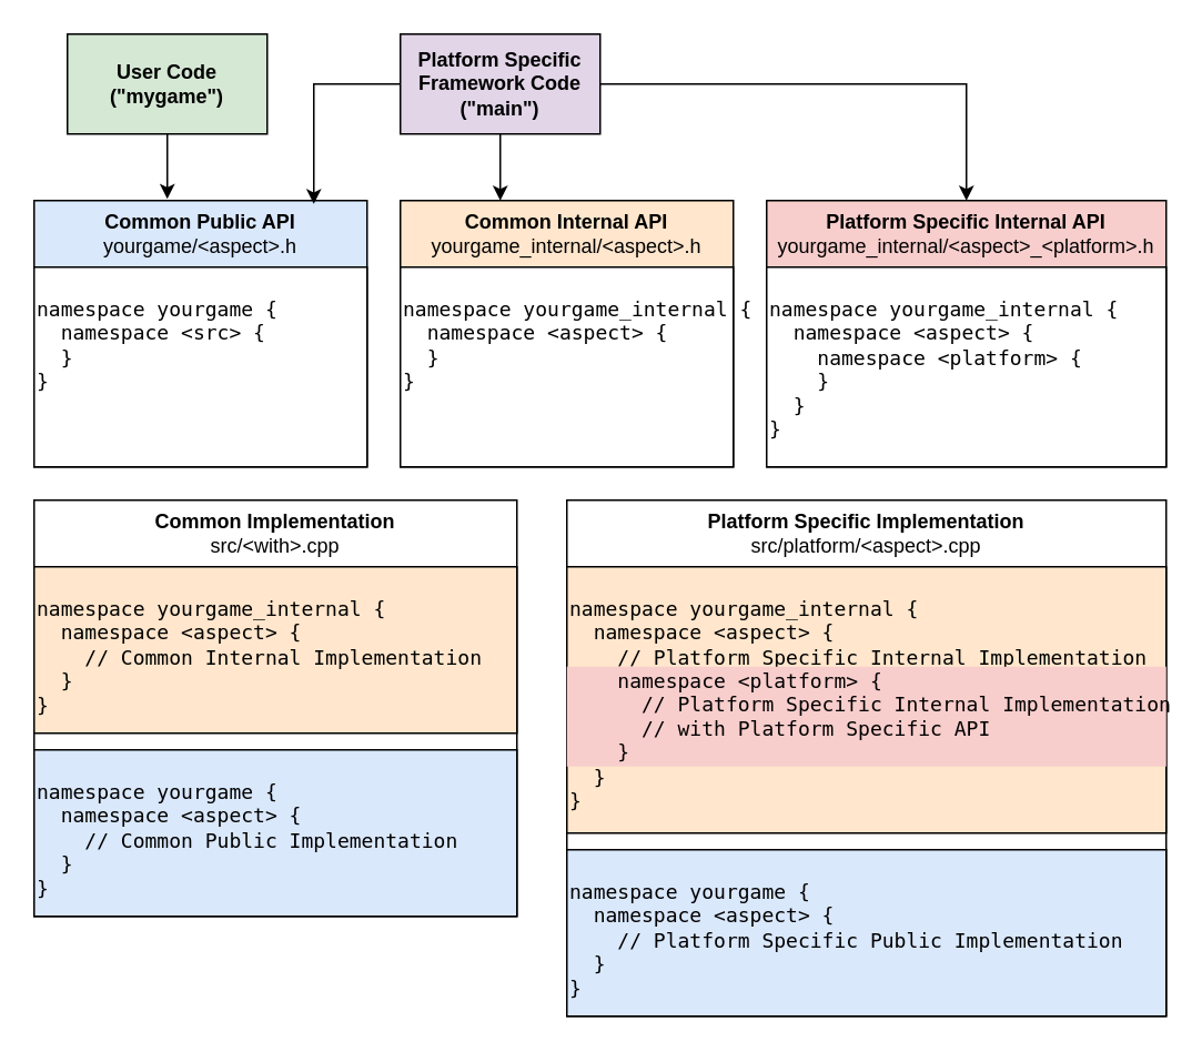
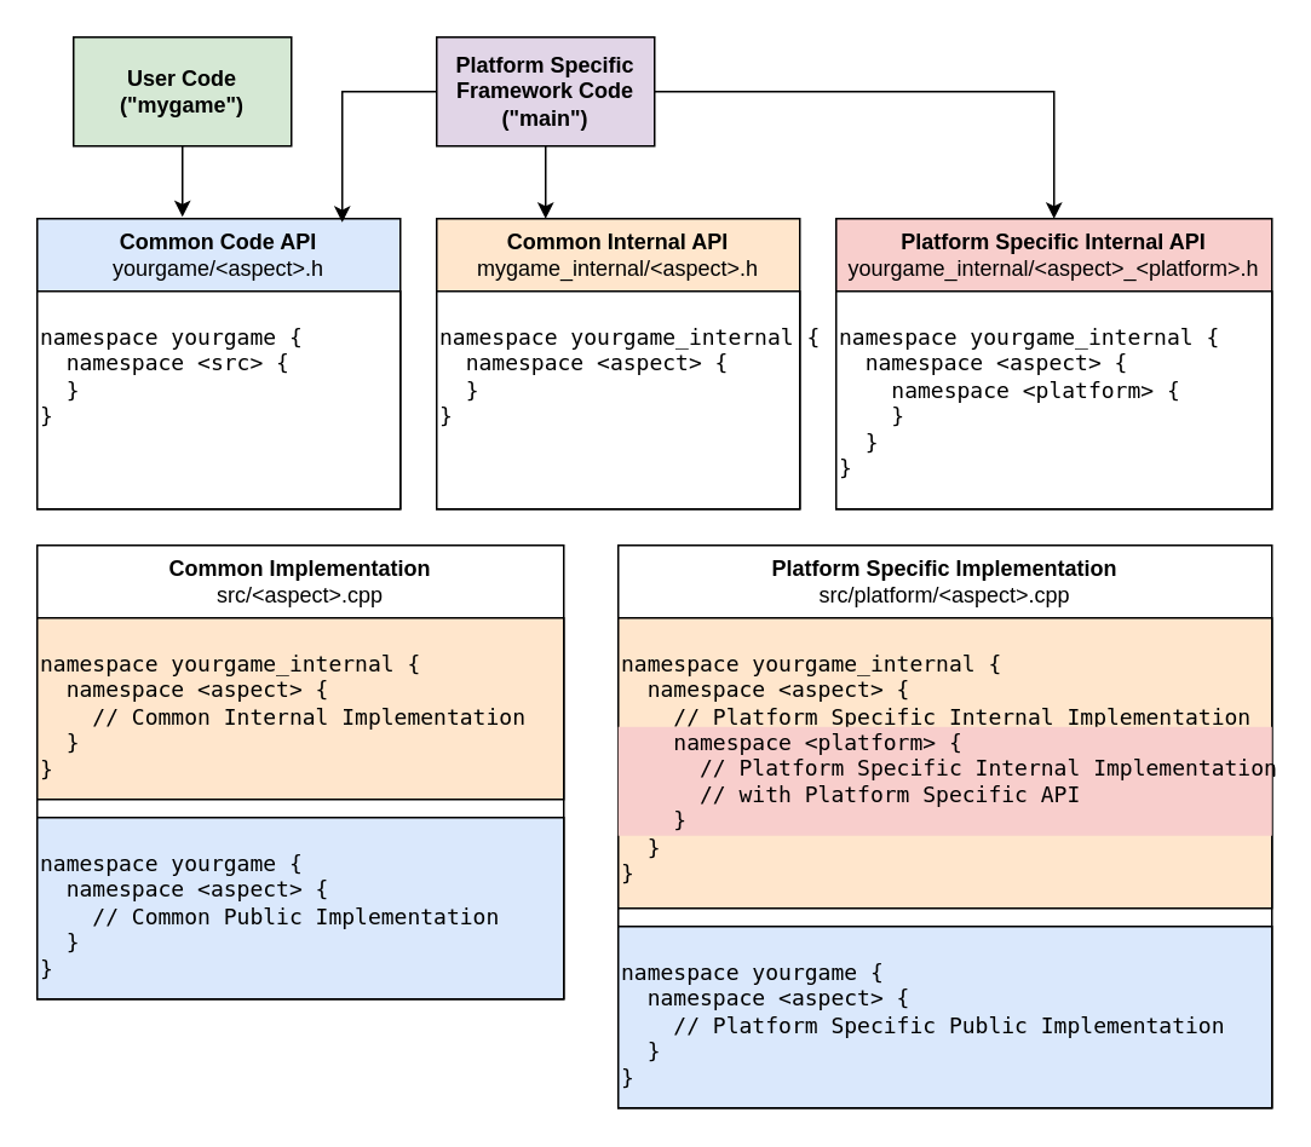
  <mxCell id="0" />
  <mxCell id="1" parent="0" />
- <mxCell id="2" value="&lt;div&gt;&lt;b style=&quot;background-color: initial;&quot;&gt;Common Public API&lt;/b&gt;&lt;br&gt;&lt;/div&gt;&lt;span style=&quot;font-weight: normal;&quot;&gt;yourgame/&amp;lt;aspect&amp;gt;.h&lt;/span&gt;" style="swimlane;whiteSpace=wrap;html=1;startSize=40;fillColor=#dae8fc;strokeColor=default;" parent="1" vertex="1"><mxGeometry x="20" y="120" width="200" height="160" as="geometry"><mxRectangle x="40" y="40" width="140" height="30" as="alternateBounds" /></mxGeometry></mxCell>
+ <mxCell id="2" value="&lt;div&gt;&lt;b style=&quot;background-color: initial;&quot;&gt;Common Code API&lt;/b&gt;&lt;br&gt;&lt;/div&gt;&lt;span style=&quot;font-weight: normal;&quot;&gt;yourgame/&amp;lt;aspect&amp;gt;.h&lt;/span&gt;" style="swimlane;whiteSpace=wrap;html=1;startSize=40;fillColor=#dae8fc;strokeColor=default;" parent="1" vertex="1"><mxGeometry x="20" y="120" width="200" height="160" as="geometry"><mxRectangle x="40" y="40" width="140" height="30" as="alternateBounds" /></mxGeometry></mxCell>
  <mxCell id="3" style="edgeStyle=orthogonalEdgeStyle;rounded=0;orthogonalLoop=1;jettySize=auto;html=1;exitX=0.5;exitY=1;exitDx=0;exitDy=0;" parent="2" edge="1"><mxGeometry relative="1" as="geometry"><mxPoint x="100" y="200" as="sourcePoint" /><mxPoint x="100" y="200" as="targetPoint" /></mxGeometry></mxCell>
  <mxCell id="4" value="&lt;pre style=&quot;&quot;&gt;namespace yourgame {&lt;br&gt;&amp;nbsp; namespace &amp;lt;src&amp;gt; {&lt;br&gt;  }&lt;br&gt;}&lt;/pre&gt;" style="rounded=0;whiteSpace=wrap;html=1;verticalAlign=top;align=left;" parent="2" vertex="1"><mxGeometry y="40" width="200" height="120" as="geometry" /></mxCell>
- <mxCell id="5" value="&lt;div&gt;&lt;b style=&quot;background-color: initial;&quot;&gt;Common Internal API&lt;/b&gt;&lt;br&gt;&lt;/div&gt;&lt;span style=&quot;font-weight: normal;&quot;&gt;yourgame_internal/&amp;lt;aspect&amp;gt;.h&lt;/span&gt;" style="swimlane;whiteSpace=wrap;html=1;startSize=40;fillColor=#ffe6cc;strokeColor=default;" parent="1" vertex="1"><mxGeometry x="240" y="120" width="200" height="160" as="geometry"><mxRectangle x="40" y="40" width="140" height="30" as="alternateBounds" /></mxGeometry></mxCell>
+ <mxCell id="5" value="&lt;div&gt;&lt;b style=&quot;background-color: initial;&quot;&gt;Common Internal API&lt;/b&gt;&lt;br&gt;&lt;/div&gt;&lt;span style=&quot;font-weight: normal;&quot;&gt;mygame_internal/&amp;lt;aspect&amp;gt;.h&lt;/span&gt;" style="swimlane;whiteSpace=wrap;html=1;startSize=40;fillColor=#ffe6cc;strokeColor=default;" parent="1" vertex="1"><mxGeometry x="240" y="120" width="200" height="160" as="geometry"><mxRectangle x="40" y="40" width="140" height="30" as="alternateBounds" /></mxGeometry></mxCell>
  <mxCell id="6" style="edgeStyle=orthogonalEdgeStyle;rounded=0;orthogonalLoop=1;jettySize=auto;html=1;exitX=0.5;exitY=1;exitDx=0;exitDy=0;" parent="5" edge="1"><mxGeometry relative="1" as="geometry"><mxPoint x="100" y="200" as="sourcePoint" /><mxPoint x="100" y="200" as="targetPoint" /></mxGeometry></mxCell>
  <mxCell id="7" value="&lt;pre style=&quot;&quot;&gt;namespace yourgame_internal {&lt;br&gt;&amp;nbsp; namespace &amp;lt;aspect&amp;gt; {&lt;br&gt;  }&lt;br&gt;}&lt;/pre&gt;" style="rounded=0;whiteSpace=wrap;html=1;verticalAlign=top;align=left;" parent="5" vertex="1"><mxGeometry y="40" width="200" height="120" as="geometry" /></mxCell>
  <mxCell id="8" value="&lt;div&gt;&lt;b style=&quot;background-color: initial;&quot;&gt;Platform Specific Internal API&lt;/b&gt;&lt;br&gt;&lt;/div&gt;&lt;span style=&quot;font-weight: normal;&quot;&gt;yourgame_internal/&amp;lt;aspect&amp;gt;_&amp;lt;platform&amp;gt;.h&lt;/span&gt;" style="swimlane;whiteSpace=wrap;html=1;startSize=40;fillColor=#f8cecc;strokeColor=default;" parent="1" vertex="1"><mxGeometry x="460" y="120" width="240" height="160" as="geometry"><mxRectangle x="40" y="40" width="140" height="30" as="alternateBounds" /></mxGeometry></mxCell>
  <mxCell id="9" style="edgeStyle=orthogonalEdgeStyle;rounded=0;orthogonalLoop=1;jettySize=auto;html=1;exitX=0.5;exitY=1;exitDx=0;exitDy=0;" parent="8" edge="1"><mxGeometry relative="1" as="geometry"><mxPoint x="100" y="200" as="sourcePoint" /><mxPoint x="100" y="200" as="targetPoint" /></mxGeometry></mxCell>
  <mxCell id="10" value="&lt;pre&gt;namespace yourgame_internal {&lt;br&gt;&amp;nbsp; namespace &amp;lt;aspect&amp;gt; {&lt;br&gt;&amp;nbsp; &amp;nbsp; namespace &amp;lt;platform&amp;gt; {&lt;br&gt;&amp;nbsp; &amp;nbsp; }&lt;br&gt;&amp;nbsp; }&lt;br&gt;}&lt;/pre&gt;" style="rounded=0;whiteSpace=wrap;html=1;verticalAlign=top;align=left;" parent="8" vertex="1"><mxGeometry y="40" width="240" height="120" as="geometry" /></mxCell>
- <mxCell id="11" value="&lt;div&gt;&lt;b style=&quot;background-color: initial;&quot;&gt;Common Implementation&lt;/b&gt;&lt;br&gt;&lt;/div&gt;&lt;span style=&quot;font-weight: normal;&quot;&gt;src/&amp;lt;with&amp;gt;.cpp&lt;/span&gt;" style="swimlane;whiteSpace=wrap;html=1;startSize=40;strokeColor=default;" parent="1" vertex="1"><mxGeometry x="20" y="300" width="290" height="250" as="geometry"><mxRectangle x="40" y="40" width="140" height="30" as="alternateBounds" /></mxGeometry></mxCell>
+ <mxCell id="11" value="&lt;div&gt;&lt;b style=&quot;background-color: initial;&quot;&gt;Common Implementation&lt;/b&gt;&lt;br&gt;&lt;/div&gt;&lt;span style=&quot;font-weight: normal;&quot;&gt;src/&amp;lt;aspect&amp;gt;.cpp&lt;/span&gt;" style="swimlane;whiteSpace=wrap;html=1;startSize=40;strokeColor=default;" parent="1" vertex="1"><mxGeometry x="20" y="300" width="290" height="250" as="geometry"><mxRectangle x="40" y="40" width="140" height="30" as="alternateBounds" /></mxGeometry></mxCell>
  <mxCell id="12" style="edgeStyle=orthogonalEdgeStyle;rounded=0;orthogonalLoop=1;jettySize=auto;html=1;exitX=0.5;exitY=1;exitDx=0;exitDy=0;" parent="11" edge="1"><mxGeometry relative="1" as="geometry"><mxPoint x="100" y="200" as="sourcePoint" /><mxPoint x="100" y="200" as="targetPoint" /></mxGeometry></mxCell>
  <mxCell id="13" value="&lt;pre&gt;namespace yourgame_internal {&lt;br&gt;&amp;nbsp; namespace &amp;lt;aspect&amp;gt; {&lt;br&gt;&amp;nbsp; &amp;nbsp; // Common Internal Implementation&lt;br&gt;&amp;nbsp; }&lt;br&gt;}&lt;br&gt;&lt;/pre&gt;" style="rounded=0;whiteSpace=wrap;html=1;verticalAlign=top;align=left;fillColor=#ffe6cc;strokeColor=default;" parent="11" vertex="1"><mxGeometry y="40" width="290" height="100" as="geometry" /></mxCell>
  <mxCell id="14" value="&lt;pre&gt;namespace yourgame {&lt;br&gt;&amp;nbsp; namespace &amp;lt;aspect&amp;gt; {&lt;br&gt;&amp;nbsp; &amp;nbsp; // Common Public Implementation&lt;br&gt;&amp;nbsp; }&lt;br&gt;}&lt;/pre&gt;" style="rounded=0;whiteSpace=wrap;html=1;verticalAlign=top;align=left;fillColor=#dae8fc;strokeColor=default;" parent="11" vertex="1"><mxGeometry y="150" width="290" height="100" as="geometry" /></mxCell>
  <mxCell id="15" value="&lt;div&gt;&lt;b style=&quot;background-color: initial;&quot;&gt;Platform Specific Implementation&lt;/b&gt;&lt;br&gt;&lt;/div&gt;&lt;span style=&quot;font-weight: normal;&quot;&gt;src/platform/&amp;lt;aspect&amp;gt;.cpp&lt;/span&gt;" style="swimlane;whiteSpace=wrap;html=1;startSize=40;strokeColor=default;" parent="1" vertex="1"><mxGeometry x="340" y="300" width="360" height="310" as="geometry"><mxRectangle x="40" y="40" width="140" height="30" as="alternateBounds" /></mxGeometry></mxCell>
  <mxCell id="16" style="edgeStyle=orthogonalEdgeStyle;rounded=0;orthogonalLoop=1;jettySize=auto;html=1;exitX=0.5;exitY=1;exitDx=0;exitDy=0;" parent="15" edge="1"><mxGeometry relative="1" as="geometry"><mxPoint x="100" y="200" as="sourcePoint" /><mxPoint x="100" y="200" as="targetPoint" /></mxGeometry></mxCell>
  <mxCell id="17" value="&lt;pre&gt;namespace yourgame_internal {&lt;br&gt;&amp;nbsp; namespace &amp;lt;aspect&amp;gt; {&lt;br&gt;&amp;nbsp; &amp;nbsp; // Platform Specific Internal Implementation&lt;br&gt;&amp;nbsp; &amp;nbsp; namespace &amp;lt;platform&amp;gt; {&lt;br&gt;&amp;nbsp; &amp;nbsp; &amp;nbsp; // Platform Specific Internal Implementation&lt;br&gt;&amp;nbsp; &amp;nbsp; &amp;nbsp; // with Platform Specific API&lt;br&gt;&amp;nbsp; &amp;nbsp; }&lt;br&gt;&amp;nbsp; }&lt;br&gt;}&lt;br&gt;&lt;/pre&gt;" style="rounded=0;whiteSpace=wrap;html=1;verticalAlign=top;align=left;fillColor=#ffe6cc;strokeColor=default;" parent="15" vertex="1"><mxGeometry y="40" width="360" height="160" as="geometry" /></mxCell>
  <mxCell id="18" value="&lt;pre&gt;namespace yourgame {&lt;br&gt;&amp;nbsp; namespace &amp;lt;aspect&amp;gt; {&lt;br&gt;&amp;nbsp; &amp;nbsp; // Platform Specific Public Implementation&lt;br&gt;&amp;nbsp; }&lt;br&gt;}&lt;/pre&gt;" style="rounded=0;whiteSpace=wrap;html=1;verticalAlign=top;align=left;fillColor=#dae8fc;strokeColor=default;" parent="15" vertex="1"><mxGeometry y="210" width="360" height="100" as="geometry" /></mxCell>
  <mxCell id="19" value="&lt;pre style=&quot;&quot;&gt;&amp;nbsp; &amp;nbsp; namespace &amp;lt;platform&amp;gt; {&lt;br&gt;&amp;nbsp; &amp;nbsp; &amp;nbsp; // Platform Specific Internal Implementation&lt;br&gt;&amp;nbsp; &amp;nbsp; &amp;nbsp; // with Platform Specific API&lt;br&gt;&amp;nbsp; &amp;nbsp; }&lt;/pre&gt;" style="rounded=0;whiteSpace=wrap;html=1;fillColor=#f8cecc;strokeColor=none;strokeWidth=1;align=left;" parent="15" vertex="1"><mxGeometry y="100" width="360" height="60" as="geometry" /></mxCell>
  <mxCell id="20" value="&lt;b&gt;User Code (&quot;mygame&quot;)&lt;/b&gt;" style="rounded=0;whiteSpace=wrap;html=1;fillColor=#d5e8d4;strokeColor=default;" parent="1" vertex="1"><mxGeometry x="40" y="20" width="120" height="60" as="geometry" /></mxCell>
  <mxCell id="21" style="edgeStyle=orthogonalEdgeStyle;rounded=0;orthogonalLoop=1;jettySize=auto;html=1;" parent="1" source="23" target="5" edge="1"><mxGeometry relative="1" as="geometry"><Array as="points"><mxPoint x="340" y="80" /><mxPoint x="340" y="80" /></Array></mxGeometry></mxCell>
  <mxCell id="22" style="edgeStyle=orthogonalEdgeStyle;rounded=0;orthogonalLoop=1;jettySize=auto;html=1;entryX=0.5;entryY=0;entryDx=0;entryDy=0;" parent="1" source="23" target="8" edge="1"><mxGeometry relative="1" as="geometry" /></mxCell>
  <mxCell id="23" value="&lt;b&gt;Platform Specific Framework Code (&quot;main&quot;)&lt;/b&gt;" style="rounded=0;whiteSpace=wrap;html=1;fillColor=#e1d5e7;strokeColor=default;" parent="1" vertex="1"><mxGeometry x="240" y="20" width="120" height="60" as="geometry" /></mxCell>
  <mxCell id="24" style="edgeStyle=orthogonalEdgeStyle;rounded=0;orthogonalLoop=1;jettySize=auto;html=1;" parent="1" source="20" edge="1"><mxGeometry relative="1" as="geometry"><mxPoint x="100" y="119" as="targetPoint" /></mxGeometry></mxCell>
  <mxCell id="25" style="edgeStyle=orthogonalEdgeStyle;rounded=0;orthogonalLoop=1;jettySize=auto;html=1;entryX=0.84;entryY=0.013;entryDx=0;entryDy=0;entryPerimeter=0;" parent="1" source="23" target="2" edge="1"><mxGeometry relative="1" as="geometry" /></mxCell>
